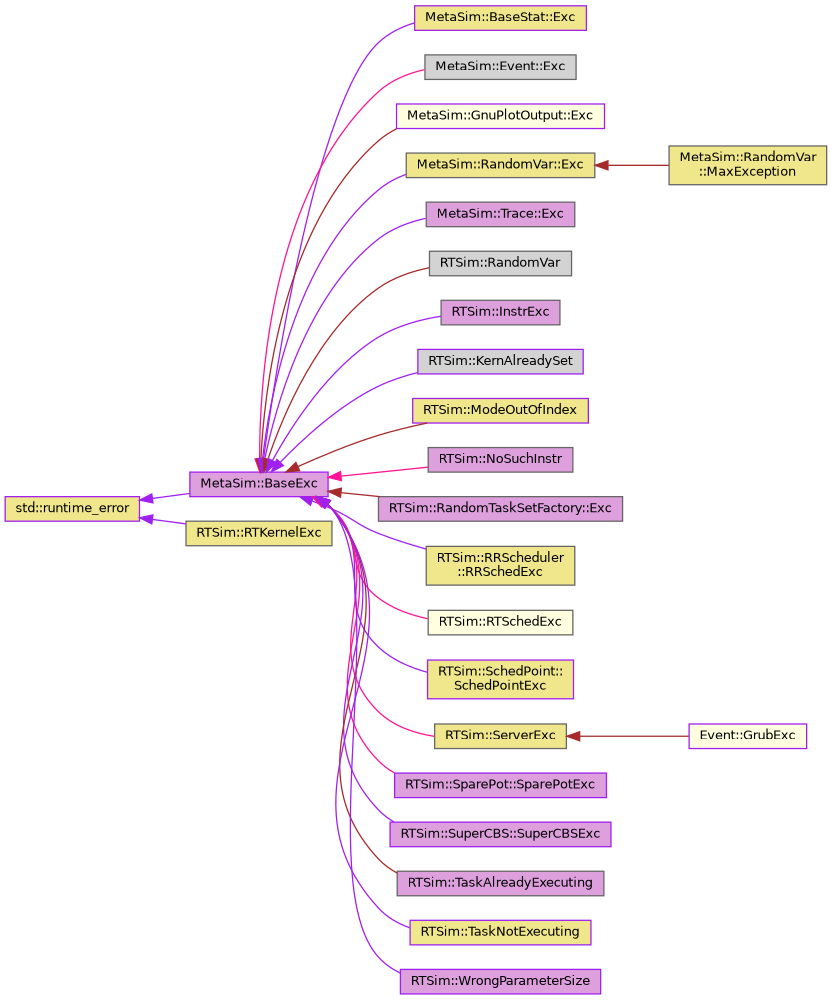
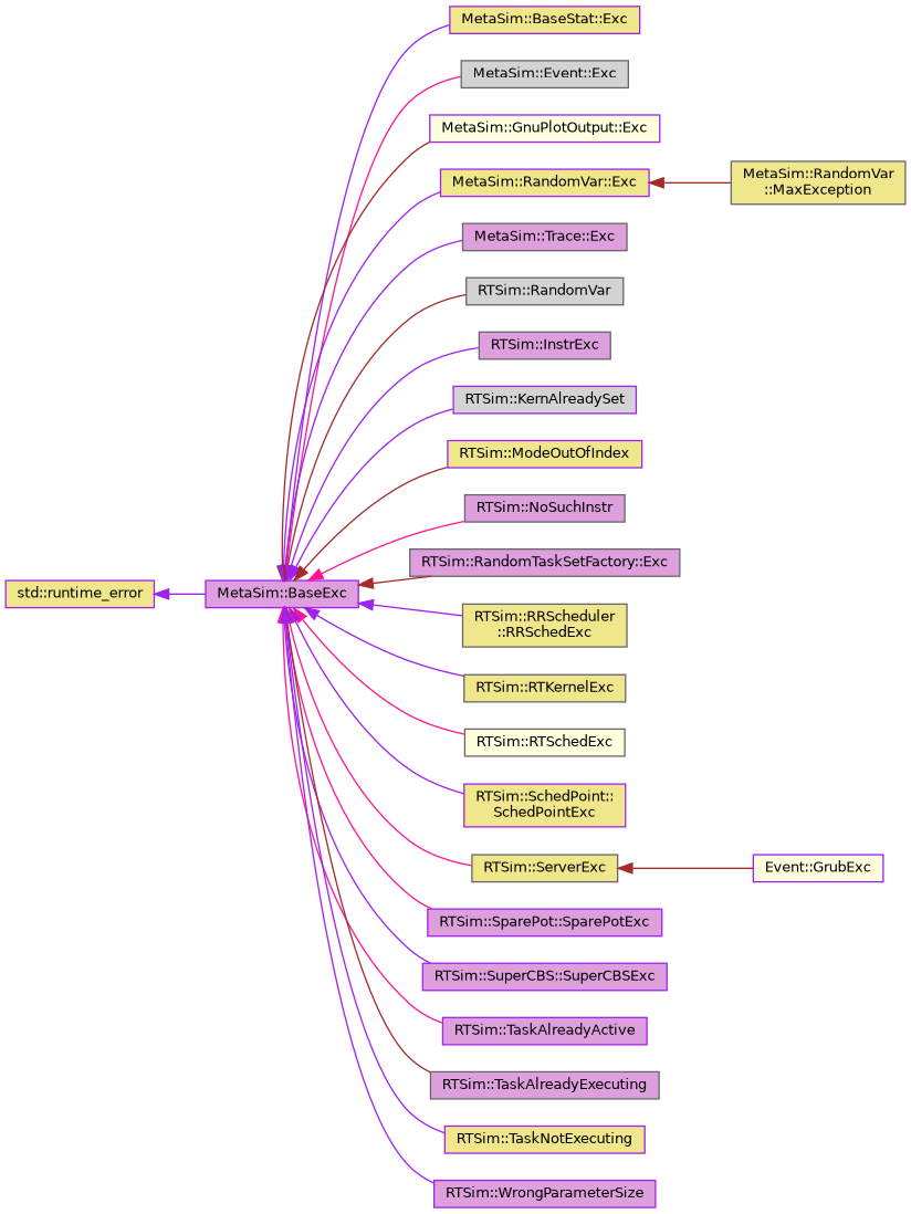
  digraph {
    rankdir=LR
    node [color=purple fillcolor=plum fontname=Helvetica fontsize=10 shape=record style=filled]
    edge [color=purple dir=back fontname=Helvetica fontsize=10 labelfontname=Helvetica labelfontsize=10 style=solid]
    n1 [fontcolor=black height=0.2 label="MetaSim::BaseExc" width=0.4]
    n2 [fillcolor=khaki height=0.2 label="MetaSim::BaseStat::Exc" width=0.4]
    n3 [color=gray40 fillcolor=lightgrey height=0.2 label="MetaSim::Event::Exc" width=0.4]
    n4 [fillcolor=lightyellow height=0.2 label="MetaSim::GnuPlotOutput::Exc" width=0.4]
-   n5 [color=gray40 fillcolor=khaki height=0.2 label="MetaSim::RandomVar::Exc" width=0.4]
+   n5 [fillcolor=khaki height=0.2 label="MetaSim::RandomVar::Exc" width=0.4]
    n6 [color=gray40 height=0.2 label="MetaSim::Trace::Exc" width=0.4]
    n7 [color=gray40 fillcolor=lightgrey height=0.2 label="RTSim::RandomVar" width=0.4]
    n8 [color=gray40 height=0.2 label="RTSim::InstrExc" width=0.4]
    n9 [fillcolor=lightgrey height=0.2 label="RTSim::KernAlreadySet" width=0.4]
    n10 [fillcolor=khaki height=0.2 label="RTSim::ModeOutOfIndex" width=0.4]
    n11 [color=gray40 height=0.2 label="RTSim::NoSuchInstr" width=0.4]
    n12 [color=gray40 height=0.2 label="RTSim::RandomTaskSetFactory::Exc" width=0.4]
    n13 [color=gray40 fillcolor=khaki height=0.2 label="RTSim::RRScheduler\l::RRSchedExc" width=0.4]
    n14 [color=gray40 fillcolor=khaki height=0.2 label="RTSim::RTKernelExc" width=0.4]
    n15 [color=gray40 fillcolor=lightyellow height=0.2 label="RTSim::RTSchedExc" width=0.4]
    n16 [fillcolor=khaki height=0.2 label="RTSim::SchedPoint::\lSchedPointExc" width=0.4]
    n17 [color=gray40 fillcolor=khaki height=0.2 label="RTSim::ServerExc" width=0.4]
    n18 [height=0.2 label="RTSim::SparePot::SparePotExc" width=0.4]
    n19 [height=0.2 label="RTSim::SuperCBS::SuperCBSExc" width=0.4]
+   n20 [height=0.2 label="RTSim::TaskAlreadyActive" width=0.4]
    n21 [color=gray40 height=0.2 label="RTSim::TaskAlreadyExecuting" width=0.4]
    n22 [fillcolor=khaki height=0.2 label="RTSim::TaskNotExecuting" width=0.4]
    n23 [height=0.2 label="RTSim::WrongParameterSize" width=0.4]
    n24 [color=gray40 fillcolor=khaki height=0.2 label="MetaSim::RandomVar\l::MaxException" width=0.4]
    n25 [fillcolor=lightyellow height=0.2 label="Event::GrubExc" width=0.4]
    n26 [fillcolor=khaki height=0.2 label="std::runtime_error" width=0.4]
    n1 -> n2
    n1 -> n3 [color=deeppink]
    n1 -> n4 [color=brown]
    n1 -> n5
    n1 -> n6
    n1 -> n7 [color=brown]
    n1 -> n8
    n1 -> n9
    n1 -> n10 [color=brown]
    n1 -> n11 [color=deeppink]
    n1 -> n12 [color=brown]
    n1 -> n13
-   n26 -> n14
+   n1 -> n14
    n1 -> n15 [color=deeppink]
    n1 -> n16
    n1 -> n17 [color=deeppink]
    n1 -> n18 [color=deeppink]
    n1 -> n19
+   n1 -> n20 [color=deeppink]
    n1 -> n21 [color=brown]
    n1 -> n22
    n1 -> n23
    n5 -> n24 [color=brown]
    n17 -> n25 [color=brown]
    n26 -> n1
  }
